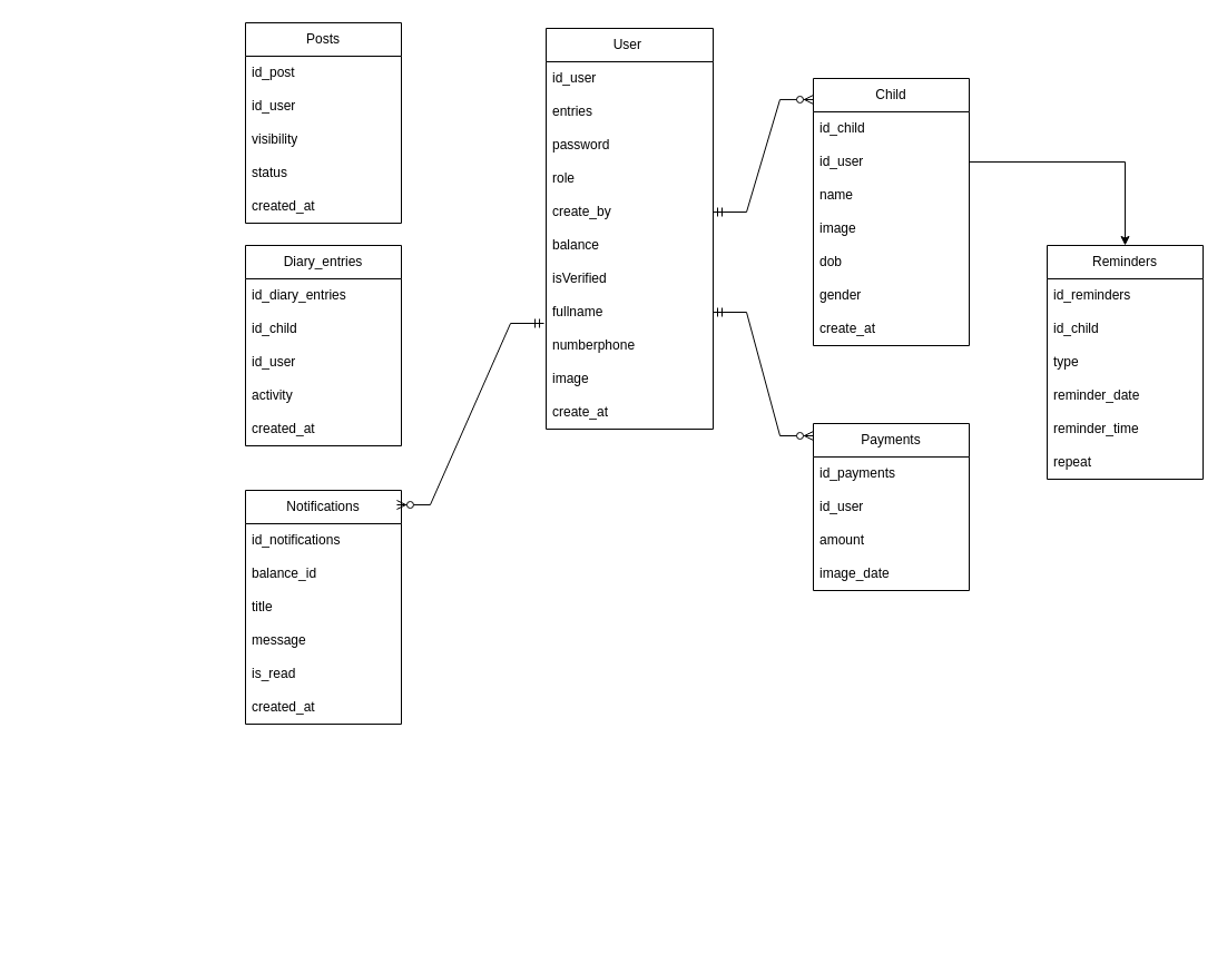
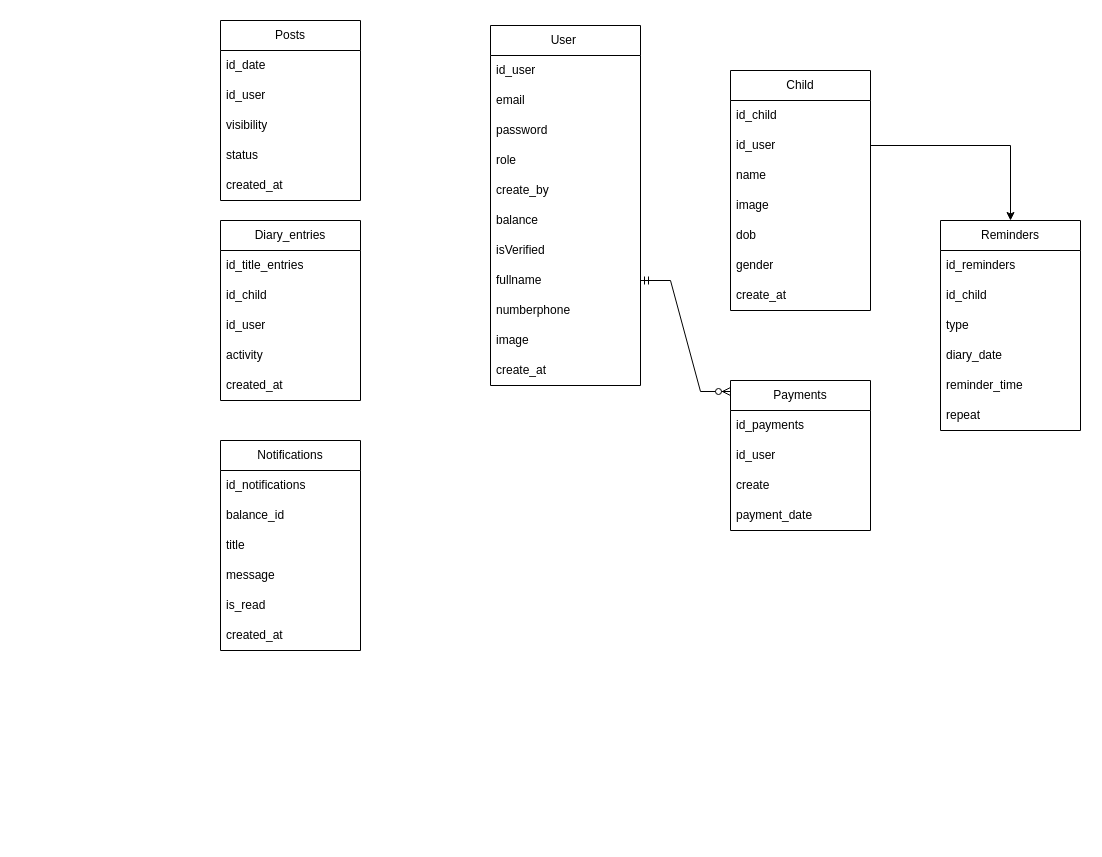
  <mxCell id="0" />
  <mxCell id="1" parent="0" />
  <mxCell id="2" value="User&amp;nbsp;" style="swimlane;fontStyle=0;childLayout=stackLayout;horizontal=1;startSize=30;horizontalStack=0;resizeParent=1;resizeParentMax=0;resizeLast=0;collapsible=1;marginBottom=0;whiteSpace=wrap;html=1;" parent="1" vertex="1"><mxGeometry x="490" y="25" width="150" height="360" as="geometry" /></mxCell>
  <mxCell id="3" value="id_user" style="text;strokeColor=none;fillColor=none;align=left;verticalAlign=middle;spacingLeft=4;spacingRight=4;overflow=hidden;points=[[0,0.5],[1,0.5]];portConstraint=eastwest;rotatable=0;whiteSpace=wrap;html=1;" parent="2" vertex="1"><mxGeometry y="30" width="150" height="30" as="geometry" /></mxCell>
- <mxCell id="4" value="entries" style="text;strokeColor=none;fillColor=none;align=left;verticalAlign=middle;spacingLeft=4;spacingRight=4;overflow=hidden;points=[[0,0.5],[1,0.5]];portConstraint=eastwest;rotatable=0;whiteSpace=wrap;html=1;" parent="2" vertex="1"><mxGeometry y="60" width="150" height="30" as="geometry" /></mxCell>
+ <mxCell id="4" value="email" style="text;strokeColor=none;fillColor=none;align=left;verticalAlign=middle;spacingLeft=4;spacingRight=4;overflow=hidden;points=[[0,0.5],[1,0.5]];portConstraint=eastwest;rotatable=0;whiteSpace=wrap;html=1;" parent="2" vertex="1"><mxGeometry y="60" width="150" height="30" as="geometry" /></mxCell>
  <mxCell id="5" value="password" style="text;strokeColor=none;fillColor=none;align=left;verticalAlign=middle;spacingLeft=4;spacingRight=4;overflow=hidden;points=[[0,0.5],[1,0.5]];portConstraint=eastwest;rotatable=0;whiteSpace=wrap;html=1;" parent="2" vertex="1"><mxGeometry y="90" width="150" height="30" as="geometry" /></mxCell>
  <mxCell id="6" value="role" style="text;strokeColor=none;fillColor=none;align=left;verticalAlign=middle;spacingLeft=4;spacingRight=4;overflow=hidden;points=[[0,0.5],[1,0.5]];portConstraint=eastwest;rotatable=0;whiteSpace=wrap;html=1;" parent="2" vertex="1"><mxGeometry y="120" width="150" height="30" as="geometry" /></mxCell>
  <mxCell id="7" value="create_by" style="text;strokeColor=none;fillColor=none;align=left;verticalAlign=middle;spacingLeft=4;spacingRight=4;overflow=hidden;points=[[0,0.5],[1,0.5]];portConstraint=eastwest;rotatable=0;whiteSpace=wrap;html=1;" parent="2" vertex="1"><mxGeometry y="150" width="150" height="30" as="geometry" /></mxCell>
  <mxCell id="8" value="balance" style="text;strokeColor=none;fillColor=none;align=left;verticalAlign=middle;spacingLeft=4;spacingRight=4;overflow=hidden;points=[[0,0.5],[1,0.5]];portConstraint=eastwest;rotatable=0;whiteSpace=wrap;html=1;" parent="2" vertex="1"><mxGeometry y="180" width="150" height="30" as="geometry" /></mxCell>
  <mxCell id="9" value="isVerified" style="text;strokeColor=none;fillColor=none;align=left;verticalAlign=middle;spacingLeft=4;spacingRight=4;overflow=hidden;points=[[0,0.5],[1,0.5]];portConstraint=eastwest;rotatable=0;whiteSpace=wrap;html=1;" parent="2" vertex="1"><mxGeometry y="210" width="150" height="30" as="geometry" /></mxCell>
  <mxCell id="10" value="fullname" style="text;strokeColor=none;fillColor=none;align=left;verticalAlign=middle;spacingLeft=4;spacingRight=4;overflow=hidden;points=[[0,0.5],[1,0.5]];portConstraint=eastwest;rotatable=0;whiteSpace=wrap;html=1;" parent="2" vertex="1"><mxGeometry y="240" width="150" height="30" as="geometry" /></mxCell>
  <mxCell id="11" value="numberphone" style="text;strokeColor=none;fillColor=none;align=left;verticalAlign=middle;spacingLeft=4;spacingRight=4;overflow=hidden;points=[[0,0.5],[1,0.5]];portConstraint=eastwest;rotatable=0;whiteSpace=wrap;html=1;" parent="2" vertex="1"><mxGeometry y="270" width="150" height="30" as="geometry" /></mxCell>
  <mxCell id="12" value="image" style="text;strokeColor=none;fillColor=none;align=left;verticalAlign=middle;spacingLeft=4;spacingRight=4;overflow=hidden;points=[[0,0.5],[1,0.5]];portConstraint=eastwest;rotatable=0;whiteSpace=wrap;html=1;" parent="2" vertex="1"><mxGeometry y="300" width="150" height="30" as="geometry" /></mxCell>
  <mxCell id="13" value="create_at" style="text;strokeColor=none;fillColor=none;align=left;verticalAlign=middle;spacingLeft=4;spacingRight=4;overflow=hidden;points=[[0,0.5],[1,0.5]];portConstraint=eastwest;rotatable=0;whiteSpace=wrap;html=1;" parent="2" vertex="1"><mxGeometry y="330" width="150" height="30" as="geometry" /></mxCell>
  <mxCell id="14" value="Child" style="swimlane;fontStyle=0;childLayout=stackLayout;horizontal=1;startSize=30;horizontalStack=0;resizeParent=1;resizeParentMax=0;resizeLast=0;collapsible=1;marginBottom=0;whiteSpace=wrap;html=1;" parent="1" vertex="1"><mxGeometry x="730" y="70" width="140" height="240" as="geometry" /></mxCell>
  <mxCell id="15" value="id_child" style="text;strokeColor=none;fillColor=none;align=left;verticalAlign=middle;spacingLeft=4;spacingRight=4;overflow=hidden;points=[[0,0.5],[1,0.5]];portConstraint=eastwest;rotatable=0;whiteSpace=wrap;html=1;" parent="14" vertex="1"><mxGeometry y="30" width="140" height="30" as="geometry" /></mxCell>
  <mxCell id="16" value="id_user" style="text;strokeColor=none;fillColor=none;align=left;verticalAlign=middle;spacingLeft=4;spacingRight=4;overflow=hidden;points=[[0,0.5],[1,0.5]];portConstraint=eastwest;rotatable=0;whiteSpace=wrap;html=1;" parent="14" vertex="1"><mxGeometry y="60" width="140" height="30" as="geometry" /></mxCell>
  <mxCell id="17" value="name" style="text;strokeColor=none;fillColor=none;align=left;verticalAlign=middle;spacingLeft=4;spacingRight=4;overflow=hidden;points=[[0,0.5],[1,0.5]];portConstraint=eastwest;rotatable=0;whiteSpace=wrap;html=1;" parent="14" vertex="1"><mxGeometry y="90" width="140" height="30" as="geometry" /></mxCell>
  <mxCell id="18" value="image" style="text;strokeColor=none;fillColor=none;align=left;verticalAlign=middle;spacingLeft=4;spacingRight=4;overflow=hidden;points=[[0,0.5],[1,0.5]];portConstraint=eastwest;rotatable=0;whiteSpace=wrap;html=1;" parent="14" vertex="1"><mxGeometry y="120" width="140" height="30" as="geometry" /></mxCell>
  <mxCell id="19" value="dob" style="text;strokeColor=none;fillColor=none;align=left;verticalAlign=middle;spacingLeft=4;spacingRight=4;overflow=hidden;points=[[0,0.5],[1,0.5]];portConstraint=eastwest;rotatable=0;whiteSpace=wrap;html=1;" parent="14" vertex="1"><mxGeometry y="150" width="140" height="30" as="geometry" /></mxCell>
  <mxCell id="20" value="gender" style="text;strokeColor=none;fillColor=none;align=left;verticalAlign=middle;spacingLeft=4;spacingRight=4;overflow=hidden;points=[[0,0.5],[1,0.5]];portConstraint=eastwest;rotatable=0;whiteSpace=wrap;html=1;" parent="14" vertex="1"><mxGeometry y="180" width="140" height="30" as="geometry" /></mxCell>
  <mxCell id="21" value="create_at" style="text;strokeColor=none;fillColor=none;align=left;verticalAlign=middle;spacingLeft=4;spacingRight=4;overflow=hidden;points=[[0,0.5],[1,0.5]];portConstraint=eastwest;rotatable=0;whiteSpace=wrap;html=1;" parent="14" vertex="1"><mxGeometry y="210" width="140" height="30" as="geometry" /></mxCell>
  <mxCell id="22" value="Reminders" style="swimlane;fontStyle=0;childLayout=stackLayout;horizontal=1;startSize=30;horizontalStack=0;resizeParent=1;resizeParentMax=0;resizeLast=0;collapsible=1;marginBottom=0;whiteSpace=wrap;html=1;" parent="1" vertex="1"><mxGeometry x="940" y="220" width="140" height="210" as="geometry" /></mxCell>
  <mxCell id="23" value="id_reminders" style="text;strokeColor=none;fillColor=none;align=left;verticalAlign=middle;spacingLeft=4;spacingRight=4;overflow=hidden;points=[[0,0.5],[1,0.5]];portConstraint=eastwest;rotatable=0;whiteSpace=wrap;html=1;" parent="22" vertex="1"><mxGeometry y="30" width="140" height="30" as="geometry" /></mxCell>
  <mxCell id="24" value="id_child" style="text;strokeColor=none;fillColor=none;align=left;verticalAlign=middle;spacingLeft=4;spacingRight=4;overflow=hidden;points=[[0,0.5],[1,0.5]];portConstraint=eastwest;rotatable=0;whiteSpace=wrap;html=1;" parent="22" vertex="1"><mxGeometry y="60" width="140" height="30" as="geometry" /></mxCell>
  <mxCell id="25" value="type" style="text;strokeColor=none;fillColor=none;align=left;verticalAlign=middle;spacingLeft=4;spacingRight=4;overflow=hidden;points=[[0,0.5],[1,0.5]];portConstraint=eastwest;rotatable=0;whiteSpace=wrap;html=1;" parent="22" vertex="1"><mxGeometry y="90" width="140" height="30" as="geometry" /></mxCell>
- <mxCell id="26" value="reminder_date" style="text;strokeColor=none;fillColor=none;align=left;verticalAlign=middle;spacingLeft=4;spacingRight=4;overflow=hidden;points=[[0,0.5],[1,0.5]];portConstraint=eastwest;rotatable=0;whiteSpace=wrap;html=1;" parent="22" vertex="1"><mxGeometry y="120" width="140" height="30" as="geometry" /></mxCell>
+ <mxCell id="26" value="diary_date" style="text;strokeColor=none;fillColor=none;align=left;verticalAlign=middle;spacingLeft=4;spacingRight=4;overflow=hidden;points=[[0,0.5],[1,0.5]];portConstraint=eastwest;rotatable=0;whiteSpace=wrap;html=1;" parent="22" vertex="1"><mxGeometry y="120" width="140" height="30" as="geometry" /></mxCell>
  <mxCell id="27" value="reminder_time" style="text;strokeColor=none;fillColor=none;align=left;verticalAlign=middle;spacingLeft=4;spacingRight=4;overflow=hidden;points=[[0,0.5],[1,0.5]];portConstraint=eastwest;rotatable=0;whiteSpace=wrap;html=1;" parent="22" vertex="1"><mxGeometry y="150" width="140" height="30" as="geometry" /></mxCell>
  <mxCell id="28" value="repeat" style="text;strokeColor=none;fillColor=none;align=left;verticalAlign=middle;spacingLeft=4;spacingRight=4;overflow=hidden;points=[[0,0.5],[1,0.5]];portConstraint=eastwest;rotatable=0;whiteSpace=wrap;html=1;" parent="22" vertex="1"><mxGeometry y="180" width="140" height="30" as="geometry" /></mxCell>
  <mxCell id="29" value="Diary_entries" style="swimlane;fontStyle=0;childLayout=stackLayout;horizontal=1;startSize=30;horizontalStack=0;resizeParent=1;resizeParentMax=0;resizeLast=0;collapsible=1;marginBottom=0;whiteSpace=wrap;html=1;" parent="1" vertex="1"><mxGeometry x="220" y="220" width="140" height="180" as="geometry"><mxRectangle x="280" y="520" width="110" height="30" as="alternateBounds" /></mxGeometry></mxCell>
- <mxCell id="30" value="id_diary_entries" style="text;strokeColor=none;fillColor=none;align=left;verticalAlign=middle;spacingLeft=4;spacingRight=4;overflow=hidden;points=[[0,0.5],[1,0.5]];portConstraint=eastwest;rotatable=0;whiteSpace=wrap;html=1;" parent="29" vertex="1"><mxGeometry y="30" width="140" height="30" as="geometry" /></mxCell>
+ <mxCell id="30" value="id_title_entries" style="text;strokeColor=none;fillColor=none;align=left;verticalAlign=middle;spacingLeft=4;spacingRight=4;overflow=hidden;points=[[0,0.5],[1,0.5]];portConstraint=eastwest;rotatable=0;whiteSpace=wrap;html=1;" parent="29" vertex="1"><mxGeometry y="30" width="140" height="30" as="geometry" /></mxCell>
  <mxCell id="31" value="id_child" style="text;strokeColor=none;fillColor=none;align=left;verticalAlign=middle;spacingLeft=4;spacingRight=4;overflow=hidden;points=[[0,0.5],[1,0.5]];portConstraint=eastwest;rotatable=0;whiteSpace=wrap;html=1;" parent="29" vertex="1"><mxGeometry y="60" width="140" height="30" as="geometry" /></mxCell>
  <mxCell id="32" value="id_user" style="text;strokeColor=none;fillColor=none;align=left;verticalAlign=middle;spacingLeft=4;spacingRight=4;overflow=hidden;points=[[0,0.5],[1,0.5]];portConstraint=eastwest;rotatable=0;whiteSpace=wrap;html=1;" parent="29" vertex="1"><mxGeometry y="90" width="140" height="30" as="geometry" /></mxCell>
  <mxCell id="33" value="activity" style="text;strokeColor=none;fillColor=none;align=left;verticalAlign=middle;spacingLeft=4;spacingRight=4;overflow=hidden;points=[[0,0.5],[1,0.5]];portConstraint=eastwest;rotatable=0;whiteSpace=wrap;html=1;" parent="29" vertex="1"><mxGeometry y="120" width="140" height="30" as="geometry" /></mxCell>
  <mxCell id="34" value="created_at" style="text;strokeColor=none;fillColor=none;align=left;verticalAlign=middle;spacingLeft=4;spacingRight=4;overflow=hidden;points=[[0,0.5],[1,0.5]];portConstraint=eastwest;rotatable=0;whiteSpace=wrap;html=1;" parent="29" vertex="1"><mxGeometry y="150" width="140" height="30" as="geometry" /></mxCell>
  <mxCell id="35" value="Posts" style="swimlane;fontStyle=0;childLayout=stackLayout;horizontal=1;startSize=30;horizontalStack=0;resizeParent=1;resizeParentMax=0;resizeLast=0;collapsible=1;marginBottom=0;whiteSpace=wrap;html=1;" parent="1" vertex="1"><mxGeometry x="220" y="20" width="140" height="180" as="geometry" /></mxCell>
- <mxCell id="36" value="id_post" style="text;strokeColor=none;fillColor=none;align=left;verticalAlign=middle;spacingLeft=4;spacingRight=4;overflow=hidden;points=[[0,0.5],[1,0.5]];portConstraint=eastwest;rotatable=0;whiteSpace=wrap;html=1;" parent="35" vertex="1"><mxGeometry y="30" width="140" height="30" as="geometry" /></mxCell>
+ <mxCell id="36" value="id_date" style="text;strokeColor=none;fillColor=none;align=left;verticalAlign=middle;spacingLeft=4;spacingRight=4;overflow=hidden;points=[[0,0.5],[1,0.5]];portConstraint=eastwest;rotatable=0;whiteSpace=wrap;html=1;" parent="35" vertex="1"><mxGeometry y="30" width="140" height="30" as="geometry" /></mxCell>
  <mxCell id="37" value="id_user" style="text;strokeColor=none;fillColor=none;align=left;verticalAlign=middle;spacingLeft=4;spacingRight=4;overflow=hidden;points=[[0,0.5],[1,0.5]];portConstraint=eastwest;rotatable=0;whiteSpace=wrap;html=1;" parent="35" vertex="1"><mxGeometry y="60" width="140" height="30" as="geometry" /></mxCell>
  <mxCell id="38" value="visibility" style="text;strokeColor=none;fillColor=none;align=left;verticalAlign=middle;spacingLeft=4;spacingRight=4;overflow=hidden;points=[[0,0.5],[1,0.5]];portConstraint=eastwest;rotatable=0;whiteSpace=wrap;html=1;" parent="35" vertex="1"><mxGeometry y="90" width="140" height="30" as="geometry" /></mxCell>
  <mxCell id="39" value="status" style="text;strokeColor=none;fillColor=none;align=left;verticalAlign=middle;spacingLeft=4;spacingRight=4;overflow=hidden;points=[[0,0.5],[1,0.5]];portConstraint=eastwest;rotatable=0;whiteSpace=wrap;html=1;" parent="35" vertex="1"><mxGeometry y="120" width="140" height="30" as="geometry" /></mxCell>
  <mxCell id="40" value="created_at" style="text;strokeColor=none;fillColor=none;align=left;verticalAlign=middle;spacingLeft=4;spacingRight=4;overflow=hidden;points=[[0,0.5],[1,0.5]];portConstraint=eastwest;rotatable=0;whiteSpace=wrap;html=1;" parent="35" vertex="1"><mxGeometry y="150" width="140" height="30" as="geometry" /></mxCell>
  <mxCell id="41" value="Payments" style="swimlane;fontStyle=0;childLayout=stackLayout;horizontal=1;startSize=30;horizontalStack=0;resizeParent=1;resizeParentMax=0;resizeLast=0;collapsible=1;marginBottom=0;whiteSpace=wrap;html=1;" parent="1" vertex="1"><mxGeometry x="730" y="380" width="140" height="150" as="geometry" /></mxCell>
  <mxCell id="42" value="id_payments" style="text;strokeColor=none;fillColor=none;align=left;verticalAlign=middle;spacingLeft=4;spacingRight=4;overflow=hidden;points=[[0,0.5],[1,0.5]];portConstraint=eastwest;rotatable=0;whiteSpace=wrap;html=1;" parent="41" vertex="1"><mxGeometry y="30" width="140" height="30" as="geometry" /></mxCell>
  <mxCell id="43" value="id_user" style="text;strokeColor=none;fillColor=none;align=left;verticalAlign=middle;spacingLeft=4;spacingRight=4;overflow=hidden;points=[[0,0.5],[1,0.5]];portConstraint=eastwest;rotatable=0;whiteSpace=wrap;html=1;" parent="41" vertex="1"><mxGeometry y="60" width="140" height="30" as="geometry" /></mxCell>
- <mxCell id="44" value="amount" style="text;strokeColor=none;fillColor=none;align=left;verticalAlign=middle;spacingLeft=4;spacingRight=4;overflow=hidden;points=[[0,0.5],[1,0.5]];portConstraint=eastwest;rotatable=0;whiteSpace=wrap;html=1;" parent="41" vertex="1"><mxGeometry y="90" width="140" height="30" as="geometry" /></mxCell>
- <mxCell id="45" value="image_date" style="text;strokeColor=none;fillColor=none;align=left;verticalAlign=middle;spacingLeft=4;spacingRight=4;overflow=hidden;points=[[0,0.5],[1,0.5]];portConstraint=eastwest;rotatable=0;whiteSpace=wrap;html=1;" parent="41" vertex="1"><mxGeometry y="120" width="140" height="30" as="geometry" /></mxCell>
+ <mxCell id="44" value="create" style="text;strokeColor=none;fillColor=none;align=left;verticalAlign=middle;spacingLeft=4;spacingRight=4;overflow=hidden;points=[[0,0.5],[1,0.5]];portConstraint=eastwest;rotatable=0;whiteSpace=wrap;html=1;" parent="41" vertex="1"><mxGeometry y="90" width="140" height="30" as="geometry" /></mxCell>
+ <mxCell id="45" value="payment_date" style="text;strokeColor=none;fillColor=none;align=left;verticalAlign=middle;spacingLeft=4;spacingRight=4;overflow=hidden;points=[[0,0.5],[1,0.5]];portConstraint=eastwest;rotatable=0;whiteSpace=wrap;html=1;" parent="41" vertex="1"><mxGeometry y="120" width="140" height="30" as="geometry" /></mxCell>
  <mxCell id="46" value="Notifications" style="swimlane;fontStyle=0;childLayout=stackLayout;horizontal=1;startSize=30;horizontalStack=0;resizeParent=1;resizeParentMax=0;resizeLast=0;collapsible=1;marginBottom=0;whiteSpace=wrap;html=1;" parent="1" vertex="1"><mxGeometry x="220" y="440" width="140" height="210" as="geometry" /></mxCell>
  <mxCell id="47" value="id_notifications" style="text;strokeColor=none;fillColor=none;align=left;verticalAlign=middle;spacingLeft=4;spacingRight=4;overflow=hidden;points=[[0,0.5],[1,0.5]];portConstraint=eastwest;rotatable=0;whiteSpace=wrap;html=1;" parent="46" vertex="1"><mxGeometry y="30" width="140" height="30" as="geometry" /></mxCell>
  <mxCell id="48" value="balance_id" style="text;strokeColor=none;fillColor=none;align=left;verticalAlign=middle;spacingLeft=4;spacingRight=4;overflow=hidden;points=[[0,0.5],[1,0.5]];portConstraint=eastwest;rotatable=0;whiteSpace=wrap;html=1;" parent="46" vertex="1"><mxGeometry y="60" width="140" height="30" as="geometry" /></mxCell>
  <mxCell id="49" value="title" style="text;strokeColor=none;fillColor=none;align=left;verticalAlign=middle;spacingLeft=4;spacingRight=4;overflow=hidden;points=[[0,0.5],[1,0.5]];portConstraint=eastwest;rotatable=0;whiteSpace=wrap;html=1;" parent="46" vertex="1"><mxGeometry y="90" width="140" height="30" as="geometry" /></mxCell>
  <mxCell id="50" value="message" style="text;strokeColor=none;fillColor=none;align=left;verticalAlign=middle;spacingLeft=4;spacingRight=4;overflow=hidden;points=[[0,0.5],[1,0.5]];portConstraint=eastwest;rotatable=0;whiteSpace=wrap;html=1;" parent="46" vertex="1"><mxGeometry y="120" width="140" height="30" as="geometry" /></mxCell>
  <mxCell id="51" value="is_read" style="text;strokeColor=none;fillColor=none;align=left;verticalAlign=middle;spacingLeft=4;spacingRight=4;overflow=hidden;points=[[0,0.5],[1,0.5]];portConstraint=eastwest;rotatable=0;whiteSpace=wrap;html=1;" parent="46" vertex="1"><mxGeometry y="150" width="140" height="30" as="geometry" /></mxCell>
  <mxCell id="52" value="created_at" style="text;strokeColor=none;fillColor=none;align=left;verticalAlign=middle;spacingLeft=4;spacingRight=4;overflow=hidden;points=[[0,0.5],[1,0.5]];portConstraint=eastwest;rotatable=0;whiteSpace=wrap;html=1;" parent="46" vertex="1"><mxGeometry y="180" width="140" height="30" as="geometry" /></mxCell>
- <mxCell id="53" value="" style="edgeStyle=entityRelationEdgeStyle;fontSize=12;html=1;endArrow=ERzeroToMany;startArrow=ERmandOne;rounded=0;entryX=0;entryY=0.079;entryDx=0;entryDy=0;entryPerimeter=0;" edge="1" parent="1" source="7" target="14"><mxGeometry width="100" height="100" relative="1" as="geometry"><mxPoint x="667" y="159" as="sourcePoint" /><mxPoint x="590" y="280" as="targetPoint" /><Array as="points"><mxPoint x="430" y="315" /><mxPoint x="650" y="175" /><mxPoint x="680" y="185" /><mxPoint x="660" y="175" /><mxPoint x="770" y="220" /></Array></mxGeometry></mxCell>
  <mxCell id="54" value="" style="edgeStyle=entityRelationEdgeStyle;fontSize=12;html=1;endArrow=ERzeroToMany;startArrow=ERmandOne;rounded=0;exitX=1;exitY=0.5;exitDx=0;exitDy=0;" edge="1" parent="1" source="10"><mxGeometry width="100" height="100" relative="1" as="geometry"><mxPoint x="640" y="430" as="sourcePoint" /><mxPoint x="730" y="391" as="targetPoint" /><Array as="points"><mxPoint x="430" y="555" /><mxPoint x="650" y="415" /><mxPoint x="680" y="425" /><mxPoint x="660" y="415" /><mxPoint x="770" y="460" /></Array></mxGeometry></mxCell>
  <mxCell id="55" style="edgeStyle=orthogonalEdgeStyle;rounded=0;orthogonalLoop=1;jettySize=auto;html=1;entryX=0.5;entryY=0;entryDx=0;entryDy=0;" edge="1" parent="1" source="16" target="22"><mxGeometry relative="1" as="geometry" /></mxCell>
- <mxCell id="56" value="" style="edgeStyle=entityRelationEdgeStyle;fontSize=12;html=1;endArrow=ERzeroToMany;startArrow=ERmandOne;rounded=0;entryX=0.971;entryY=0.062;entryDx=0;entryDy=0;entryPerimeter=0;exitX=-0.013;exitY=0.833;exitDx=0;exitDy=0;exitPerimeter=0;" edge="1" parent="1" source="10" target="46"><mxGeometry width="100" height="100" relative="1" as="geometry"><mxPoint y="300" as="sourcePoint" x="460" /><mxPoint x="310" y="590" as="targetPoint" /><Array as="points"><mxPoint x="20" y="835" /><mxPoint x="240" y="695" /><mxPoint x="270" y="705" /><mxPoint x="250" y="695" /><mxPoint x="360" y="740" /></Array></mxGeometry></mxCell>
